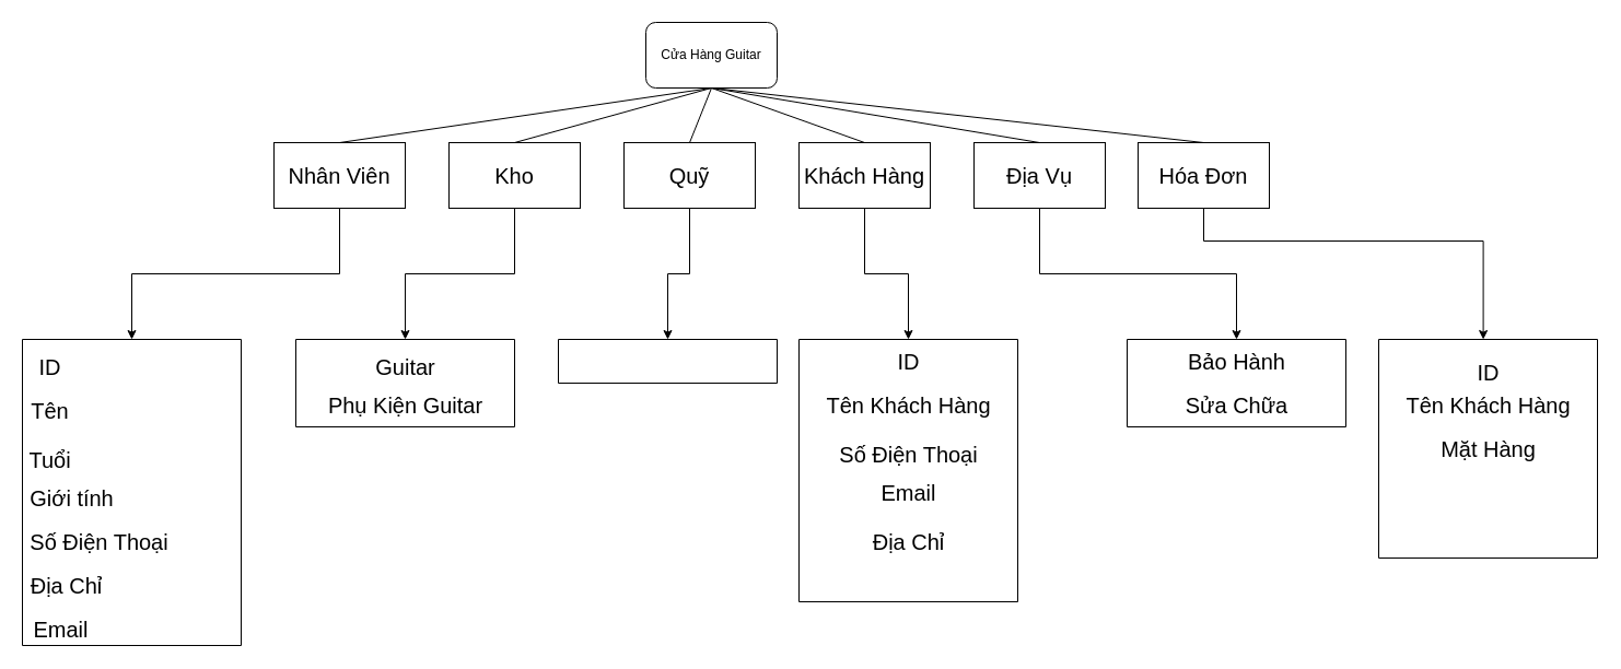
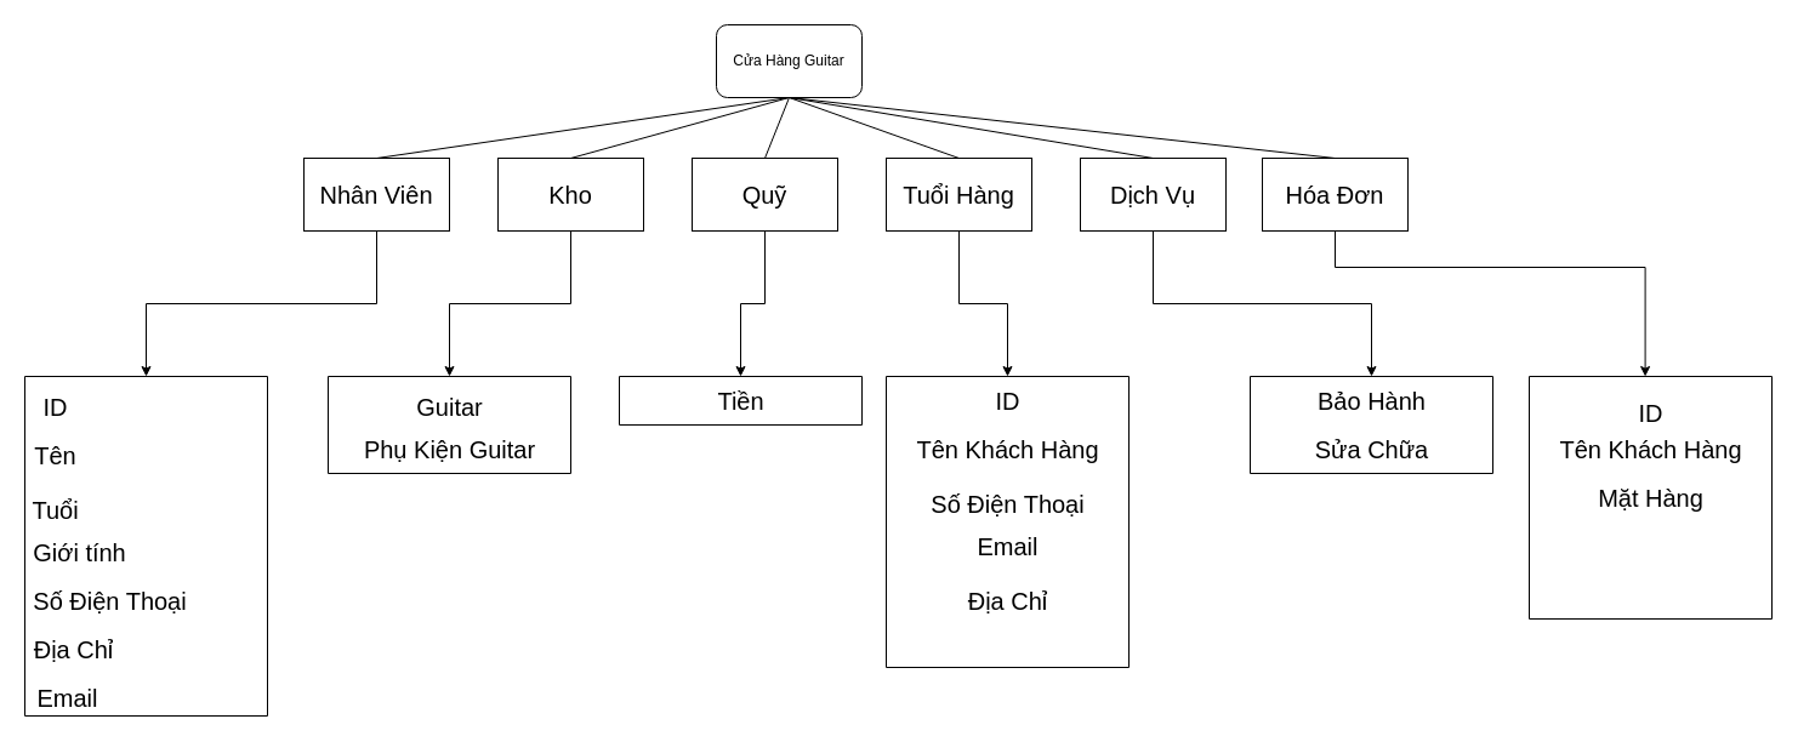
  <mxCell id="0" />
  <mxCell id="1" parent="0" />
  <mxCell id="2" value="Cửa Hàng Guitar" style="rounded=1;whiteSpace=wrap;html=1;" vertex="1" parent="1"><mxGeometry x="590" y="20" width="120" height="60" as="geometry" /></mxCell>
  <mxCell id="3" style="edgeStyle=orthogonalEdgeStyle;rounded=0;orthogonalLoop=1;jettySize=auto;html=1;exitX=0.5;exitY=1;exitDx=0;exitDy=0;entryX=0.5;entryY=0;entryDx=0;entryDy=0;fontSize=20;fontColor=default;" edge="1" parent="1" source="4" target="18"><mxGeometry relative="1" as="geometry" /></mxCell>
  <mxCell id="4" value="Nhân Viên" style="whiteSpace=wrap;html=1;fontSize=20;" vertex="1" parent="1"><mxGeometry x="250" y="130" width="120" height="60" as="geometry" /></mxCell>
  <mxCell id="5" style="edgeStyle=orthogonalEdgeStyle;rounded=0;orthogonalLoop=1;jettySize=auto;html=1;exitX=0.5;exitY=1;exitDx=0;exitDy=0;entryX=0.5;entryY=0;entryDx=0;entryDy=0;fontSize=20;fontColor=default;" edge="1" parent="1" source="6" target="26"><mxGeometry relative="1" as="geometry" /></mxCell>
  <mxCell id="6" value="Kho" style="whiteSpace=wrap;html=1;fontSize=20;" vertex="1" parent="1"><mxGeometry x="410" y="130" width="120" height="60" as="geometry" /></mxCell>
  <mxCell id="7" style="edgeStyle=orthogonalEdgeStyle;rounded=0;orthogonalLoop=1;jettySize=auto;html=1;exitX=0.5;exitY=1;exitDx=0;exitDy=0;entryX=0.5;entryY=0;entryDx=0;entryDy=0;fontSize=20;fontColor=default;" edge="1" parent="1" source="8" target="29"><mxGeometry relative="1" as="geometry" /></mxCell>
  <mxCell id="8" value="Quỹ" style="whiteSpace=wrap;html=1;fontSize=20;" vertex="1" parent="1"><mxGeometry x="570" y="130" width="120" height="60" as="geometry" /></mxCell>
  <mxCell id="9" style="edgeStyle=orthogonalEdgeStyle;rounded=0;orthogonalLoop=1;jettySize=auto;html=1;exitX=0.5;exitY=1;exitDx=0;exitDy=0;entryX=0.5;entryY=0;entryDx=0;entryDy=0;fontSize=20;fontColor=default;" edge="1" parent="1" source="10" target="31"><mxGeometry relative="1" as="geometry" /></mxCell>
- <mxCell id="10" value="Khách Hàng" style="whiteSpace=wrap;html=1;fontSize=20;" vertex="1" parent="1"><mxGeometry x="730" y="130" width="120" height="60" as="geometry" /></mxCell>
+ <mxCell id="10" value="Tuổi Hàng" style="whiteSpace=wrap;html=1;fontSize=20;" vertex="1" parent="1"><mxGeometry x="730" y="130" width="120" height="60" as="geometry" /></mxCell>
  <mxCell id="11" style="edgeStyle=orthogonalEdgeStyle;rounded=0;orthogonalLoop=1;jettySize=auto;html=1;exitX=0.5;exitY=1;exitDx=0;exitDy=0;entryX=0.5;entryY=0;entryDx=0;entryDy=0;fontSize=20;fontColor=default;" edge="1" parent="1" source="12" target="37"><mxGeometry relative="1" as="geometry" /></mxCell>
- <mxCell id="12" value="Địa Vụ" style="whiteSpace=wrap;html=1;fontSize=20;" vertex="1" parent="1"><mxGeometry x="890" y="130" width="120" height="60" as="geometry" /></mxCell>
+ <mxCell id="12" value="Dịch Vụ" style="whiteSpace=wrap;html=1;fontSize=20;" vertex="1" parent="1"><mxGeometry x="890" y="130" width="120" height="60" as="geometry" /></mxCell>
  <mxCell id="13" value="" style="endArrow=none;html=1;rounded=0;" edge="1" parent="1"><mxGeometry width="50" height="50" relative="1" as="geometry"><mxPoint x="310" y="130" as="sourcePoint" /><mxPoint x="650" y="80" as="targetPoint" /></mxGeometry></mxCell>
  <mxCell id="14" value="" style="endArrow=none;html=1;rounded=0;entryX=0.5;entryY=1;entryDx=0;entryDy=0;" edge="1" parent="1" target="2"><mxGeometry width="50" height="50" relative="1" as="geometry"><mxPoint x="470" y="130" as="sourcePoint" /><mxPoint x="610" y="90" as="targetPoint" /><Array as="points"><mxPoint x="650" y="80" /></Array></mxGeometry></mxCell>
  <mxCell id="15" value="" style="endArrow=none;html=1;rounded=0;" edge="1" parent="1"><mxGeometry width="50" height="50" relative="1" as="geometry"><mxPoint x="630" y="130" as="sourcePoint" /><mxPoint x="650" y="80" as="targetPoint" /></mxGeometry></mxCell>
  <mxCell id="16" value="" style="endArrow=none;html=1;rounded=0;entryX=0.5;entryY=1;entryDx=0;entryDy=0;" edge="1" parent="1" target="2"><mxGeometry width="50" height="50" relative="1" as="geometry"><mxPoint x="790" y="130" as="sourcePoint" /><mxPoint x="840" y="80" as="targetPoint" /></mxGeometry></mxCell>
  <mxCell id="17" value="" style="endArrow=none;html=1;rounded=0;" edge="1" parent="1"><mxGeometry width="50" height="50" relative="1" as="geometry"><mxPoint x="950" y="130" as="sourcePoint" /><mxPoint x="650" y="80" as="targetPoint" /></mxGeometry></mxCell>
  <mxCell id="18" value="" style="swimlane;startSize=0;" vertex="1" parent="1"><mxGeometry x="20" y="310" width="200" height="280" as="geometry" /></mxCell>
  <mxCell id="19" value="Tên" style="text;html=1;align=center;verticalAlign=middle;resizable=0;points=[];autosize=1;strokeColor=none;fillColor=none;strokeWidth=5;fontSize=20;" vertex="1" parent="18"><mxGeometry y="50" width="50" height="30" as="geometry" /></mxCell>
  <mxCell id="20" value="Giới tính" style="text;html=1;align=center;verticalAlign=middle;resizable=0;points=[];autosize=1;strokeColor=none;fillColor=none;fontSize=20;" vertex="1" parent="18"><mxGeometry y="130" width="90" height="30" as="geometry" /></mxCell>
  <mxCell id="21" value="&lt;font style=&quot;font-size: 20px;&quot;&gt;Tuổi&lt;/font&gt;" style="text;html=1;align=center;verticalAlign=middle;resizable=0;points=[];autosize=1;strokeColor=none;fillColor=none;fontSize=20;" vertex="1" parent="18"><mxGeometry y="95" width="50" height="30" as="geometry" /></mxCell>
  <mxCell id="22" value="ID" style="text;html=1;align=center;verticalAlign=middle;resizable=0;points=[];autosize=1;strokeColor=none;fillColor=none;fontSize=20;" vertex="1" parent="18"><mxGeometry x="5" y="10" width="40" height="30" as="geometry" /></mxCell>
  <mxCell id="23" value="Số Điện Thoại" style="text;html=1;align=center;verticalAlign=middle;resizable=0;points=[];autosize=1;strokeColor=none;fillColor=none;fontSize=20;" vertex="1" parent="18"><mxGeometry y="170" width="140" height="30" as="geometry" /></mxCell>
  <mxCell id="24" value="Địa Chỉ" style="text;html=1;align=center;verticalAlign=middle;resizable=0;points=[];autosize=1;strokeColor=none;fillColor=none;fontSize=20;" vertex="1" parent="18"><mxGeometry y="210" width="80" height="30" as="geometry" /></mxCell>
  <mxCell id="25" value="Email" style="text;html=1;align=center;verticalAlign=middle;resizable=0;points=[];autosize=1;strokeColor=none;fillColor=none;fontSize=20;" vertex="1" parent="18"><mxGeometry y="250" width="70" height="30" as="geometry" /></mxCell>
  <mxCell id="26" value="" style="swimlane;startSize=0;fontSize=20;fontColor=default;strokeWidth=1;" vertex="1" parent="1"><mxGeometry x="270" y="310" width="200" height="80" as="geometry" /></mxCell>
  <mxCell id="27" value="Phụ Kiện Guitar" style="text;html=1;align=center;verticalAlign=middle;resizable=0;points=[];autosize=1;strokeColor=none;fillColor=none;fontSize=20;fontColor=default;" vertex="1" parent="26"><mxGeometry x="20" y="45" width="160" height="30" as="geometry" /></mxCell>
  <mxCell id="28" value="Guitar" style="text;html=1;align=center;verticalAlign=middle;resizable=0;points=[];autosize=1;strokeColor=none;fillColor=none;fontSize=20;fontColor=default;" vertex="1" parent="26"><mxGeometry x="65" y="10" width="70" height="30" as="geometry" /></mxCell>
  <mxCell id="29" value="" style="swimlane;startSize=0;fontSize=20;fontColor=default;strokeWidth=1;" vertex="1" parent="1"><mxGeometry x="510" y="310" width="200" height="40" as="geometry" /></mxCell>
+ <mxCell id="30" value="Tiền" style="text;html=1;align=center;verticalAlign=middle;resizable=0;points=[];autosize=1;strokeColor=none;fillColor=none;fontSize=20;fontColor=default;" vertex="1" parent="29"><mxGeometry x="75" y="5" width="50" height="30" as="geometry" /></mxCell>
  <mxCell id="31" value="" style="swimlane;startSize=0;fontSize=20;fontColor=default;strokeWidth=1;" vertex="1" parent="1"><mxGeometry x="730" y="310" width="200" height="240" as="geometry" /></mxCell>
  <mxCell id="32" value="Tên Khách Hàng" style="text;html=1;align=center;verticalAlign=middle;resizable=0;points=[];autosize=1;strokeColor=none;fillColor=none;fontSize=20;fontColor=default;" vertex="1" parent="31"><mxGeometry x="15" y="45" width="170" height="30" as="geometry" /></mxCell>
  <mxCell id="33" value="Số Điện Thoại" style="text;html=1;align=center;verticalAlign=middle;resizable=0;points=[];autosize=1;strokeColor=none;fillColor=none;fontSize=20;fontColor=default;" vertex="1" parent="31"><mxGeometry x="30" y="90" width="140" height="30" as="geometry" /></mxCell>
  <mxCell id="34" value="ID" style="text;html=1;align=center;verticalAlign=middle;resizable=0;points=[];autosize=1;strokeColor=none;fillColor=none;fontSize=20;fontColor=default;" vertex="1" parent="31"><mxGeometry x="80" y="5" width="40" height="30" as="geometry" /></mxCell>
  <mxCell id="35" value="Địa Chỉ" style="text;html=1;align=center;verticalAlign=middle;resizable=0;points=[];autosize=1;strokeColor=none;fillColor=none;fontSize=20;fontColor=default;" vertex="1" parent="31"><mxGeometry x="60" y="170" width="80" height="30" as="geometry" /></mxCell>
  <mxCell id="36" value="Email" style="text;html=1;align=center;verticalAlign=middle;resizable=0;points=[];autosize=1;strokeColor=none;fillColor=none;fontSize=20;fontColor=default;" vertex="1" parent="1"><mxGeometry x="795" y="435" width="70" height="30" as="geometry" /></mxCell>
  <mxCell id="37" value="" style="swimlane;startSize=0;fontSize=20;fontColor=default;strokeWidth=1;" vertex="1" parent="1"><mxGeometry x="1030" y="310" width="200" height="80" as="geometry" /></mxCell>
  <mxCell id="38" value="Bảo Hành" style="text;html=1;align=center;verticalAlign=middle;resizable=0;points=[];autosize=1;strokeColor=none;fillColor=none;fontSize=20;fontColor=default;" vertex="1" parent="37"><mxGeometry x="50" y="5" width="100" height="30" as="geometry" /></mxCell>
  <mxCell id="39" value="Sửa Chữa" style="text;html=1;align=center;verticalAlign=middle;resizable=0;points=[];autosize=1;strokeColor=none;fillColor=none;fontSize=20;fontColor=default;" vertex="1" parent="1"><mxGeometry x="1075" y="355" width="110" height="30" as="geometry" /></mxCell>
  <mxCell id="40" style="edgeStyle=orthogonalEdgeStyle;rounded=0;orthogonalLoop=1;jettySize=auto;html=1;exitX=0.5;exitY=1;exitDx=0;exitDy=0;entryX=0.478;entryY=0;entryDx=0;entryDy=0;entryPerimeter=0;fontSize=20;fontColor=default;" edge="1" parent="1" source="41" target="43"><mxGeometry relative="1" as="geometry"><Array as="points"><mxPoint x="1100" y="220" /><mxPoint x="1356" y="220" /></Array></mxGeometry></mxCell>
  <mxCell id="41" value="Hóa Đơn" style="rounded=0;whiteSpace=wrap;html=1;fontSize=20;fontColor=default;strokeWidth=1;" vertex="1" parent="1"><mxGeometry x="1040" y="130" width="120" height="60" as="geometry" /></mxCell>
  <mxCell id="42" value="" style="endArrow=none;html=1;rounded=0;fontSize=20;fontColor=default;entryX=0.5;entryY=1;entryDx=0;entryDy=0;" edge="1" parent="1" target="2"><mxGeometry width="50" height="50" relative="1" as="geometry"><mxPoint x="1100" y="130" as="sourcePoint" /><mxPoint x="1150" y="80" as="targetPoint" /></mxGeometry></mxCell>
  <mxCell id="43" value="" style="swimlane;startSize=0;fontSize=20;fontColor=default;strokeWidth=1;" vertex="1" parent="1"><mxGeometry x="1260" y="310" width="200" height="200" as="geometry" /></mxCell>
  <mxCell id="44" value="ID" style="text;html=1;align=center;verticalAlign=middle;resizable=0;points=[];autosize=1;strokeColor=none;fillColor=none;fontSize=20;fontColor=default;" vertex="1" parent="43"><mxGeometry x="80" y="15" width="40" height="30" as="geometry" /></mxCell>
  <mxCell id="45" value="Tên Khách Hàng" style="text;html=1;align=center;verticalAlign=middle;resizable=0;points=[];autosize=1;strokeColor=none;fillColor=none;fontSize=20;fontColor=default;" vertex="1" parent="1"><mxGeometry x="1275" y="355" width="170" height="30" as="geometry" /></mxCell>
  <mxCell id="46" value="Mặt Hàng" style="text;html=1;align=center;verticalAlign=middle;resizable=0;points=[];autosize=1;strokeColor=none;fillColor=none;fontSize=20;fontColor=default;" vertex="1" parent="1"><mxGeometry x="1310" y="395" width="100" height="30" as="geometry" /></mxCell>
